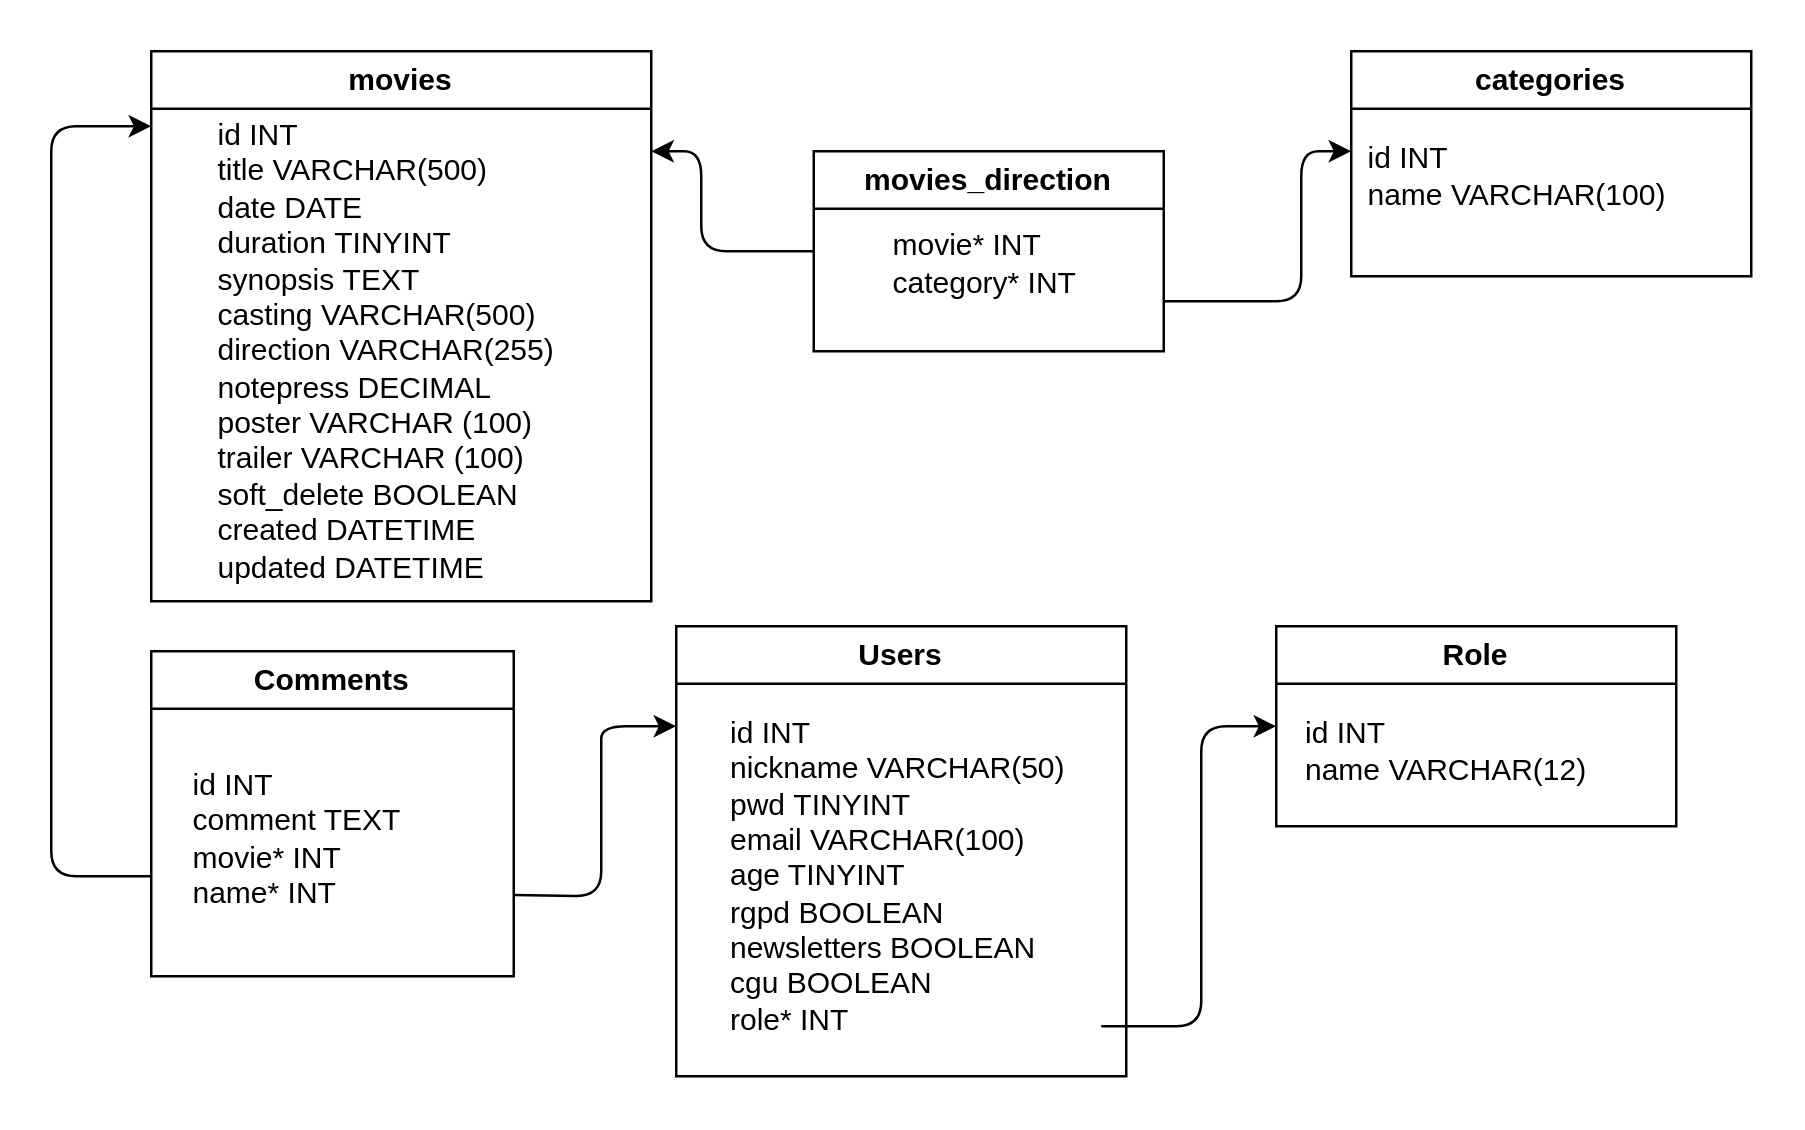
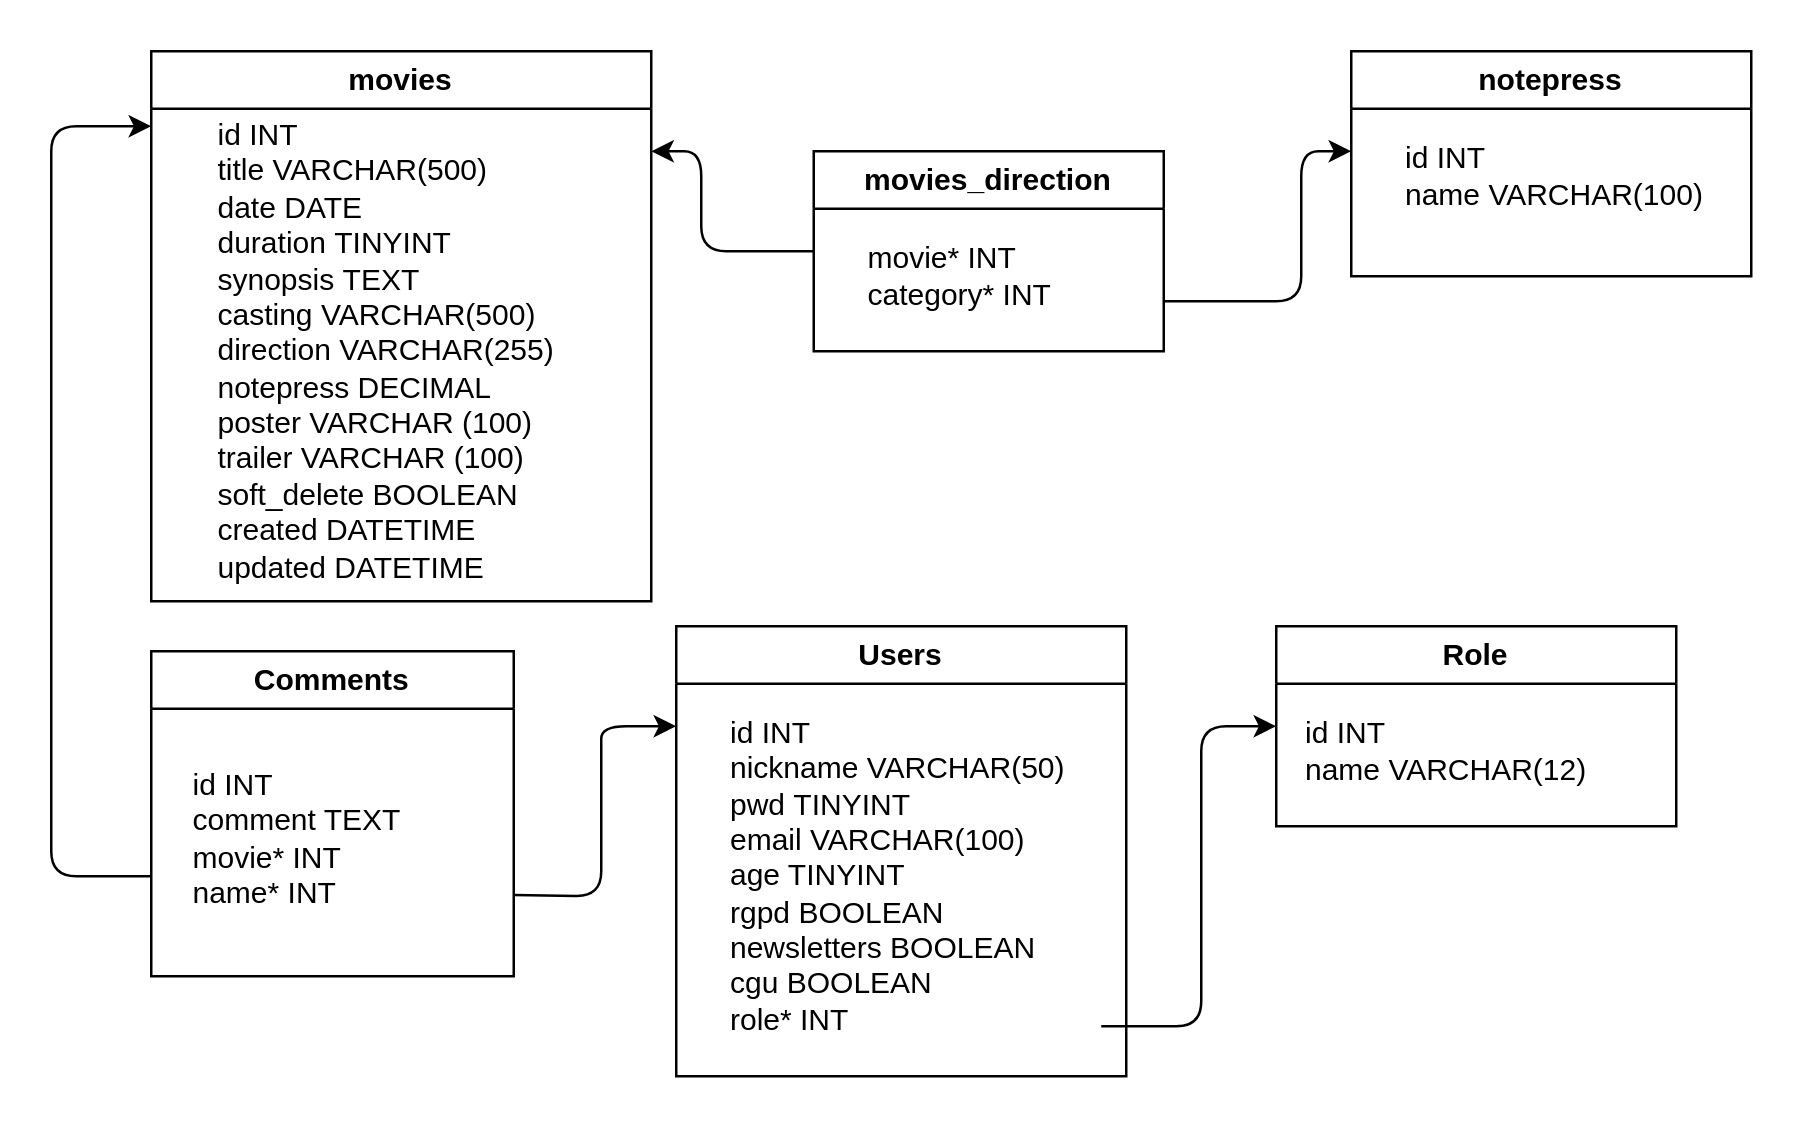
  <mxCell id="0" />
  <mxCell id="1" parent="0" />
  <mxCell id="2" value="movies" style="swimlane;whiteSpace=wrap;html=1;" parent="1" vertex="1"><mxGeometry x="60" y="20" width="200" height="220" as="geometry" /></mxCell>
  <mxCell id="3" value="id INT&lt;br&gt;title&amp;nbsp;VARCHAR(500)&amp;nbsp;&lt;br&gt;date&amp;nbsp;DATE&amp;nbsp;&lt;br&gt;duration&amp;nbsp;TINYINT&lt;br&gt;synopsis&amp;nbsp;TEXT&lt;br&gt;casting&amp;nbsp;VARCHAR(500)&lt;br&gt;direction&amp;nbsp;VARCHAR(255)&lt;br&gt;notepress&amp;nbsp;DECIMAL&lt;br&gt;poster&amp;nbsp;VARCHAR (100)&lt;br&gt;trailer&amp;nbsp;VARCHAR (100)&lt;br&gt;soft_delete BOOLEAN&lt;br&gt;created DATETIME&lt;br&gt;updated DATETIME" style="text;html=1;align=left;verticalAlign=middle;resizable=0;points=[];autosize=1;strokeColor=none;fillColor=none;" parent="2" vertex="1"><mxGeometry x="25" y="20" width="160" height="200" as="geometry" /></mxCell>
- <mxCell id="4" value="categories" style="swimlane;whiteSpace=wrap;html=1;startSize=23;" parent="1" vertex="1"><mxGeometry x="540" y="20" width="160" height="90" as="geometry" /></mxCell>
- <mxCell id="5" value="id INT&lt;br&gt;name&amp;nbsp;VARCHAR(100)" style="text;html=1;align=left;verticalAlign=middle;resizable=0;points=[];autosize=1;strokeColor=none;fillColor=none;" parent="4" vertex="1"><mxGeometry x="5" y="30" width="140" height="40" as="geometry" /></mxCell>
+ <mxCell id="4" value="notepress" style="swimlane;whiteSpace=wrap;html=1;startSize=23;" parent="1" vertex="1"><mxGeometry x="540" y="20" width="160" height="90" as="geometry" /></mxCell>
+ <mxCell id="5" value="id INT&lt;br&gt;name&amp;nbsp;VARCHAR(100)" style="text;html=1;align=left;verticalAlign=middle;resizable=0;points=[];autosize=1;strokeColor=none;fillColor=none;" parent="4" vertex="1"><mxGeometry x="20" y="30" width="140" height="40" as="geometry" /></mxCell>
  <mxCell id="6" value="Users" style="swimlane;whiteSpace=wrap;html=1;" parent="1" vertex="1"><mxGeometry x="270" y="250" width="180" height="180" as="geometry" /></mxCell>
  <mxCell id="7" value="id INT&lt;br&gt;nickname&amp;nbsp;VARCHAR(50)&lt;br&gt;pwd&amp;nbsp;TINYINT&lt;br&gt;email&amp;nbsp;VARCHAR(100)&lt;br&gt;age TINYINT&lt;br&gt;rgpd&amp;nbsp;BOOLEAN&lt;br&gt;newsletters&amp;nbsp;BOOLEAN&lt;br&gt;cgu&amp;nbsp;BOOLEAN&lt;br&gt;role* INT" style="text;html=1;align=left;verticalAlign=middle;resizable=0;points=[];autosize=1;strokeColor=none;fillColor=none;" parent="6" vertex="1"><mxGeometry x="20" y="30" width="160" height="140" as="geometry" /></mxCell>
  <mxCell id="8" value="Role" style="swimlane;whiteSpace=wrap;html=1;" parent="1" vertex="1"><mxGeometry x="510" y="250" width="160" height="80" as="geometry" /></mxCell>
  <mxCell id="9" value="id INT&lt;br&gt;name&amp;nbsp;VARCHAR(12)" style="text;html=1;align=left;verticalAlign=middle;resizable=0;points=[];autosize=1;strokeColor=none;fillColor=none;" parent="8" vertex="1"><mxGeometry x="10" y="30" width="140" height="40" as="geometry" /></mxCell>
  <mxCell id="10" style="edgeStyle=none;html=1;" parent="1" edge="1"><mxGeometry relative="1" as="geometry"><mxPoint x="60" y="50" as="targetPoint" /><mxPoint x="60" y="350" as="sourcePoint" /><Array as="points"><mxPoint x="20" y="350" /><mxPoint x="20" y="50" /></Array></mxGeometry></mxCell>
  <mxCell id="11" style="edgeStyle=none;html=1;exitX=1;exitY=0.75;exitDx=0;exitDy=0;" parent="1" source="12" edge="1"><mxGeometry relative="1" as="geometry"><mxPoint x="270" y="290" as="targetPoint" /><Array as="points"><mxPoint x="240" y="358" /><mxPoint x="240" y="310" /><mxPoint x="240" y="290" /></Array></mxGeometry></mxCell>
  <mxCell id="12" value="Comments" style="swimlane;whiteSpace=wrap;html=1;" parent="1" vertex="1"><mxGeometry x="60" y="260" width="145" height="130" as="geometry" /></mxCell>
  <mxCell id="13" value="id INT&lt;br&gt;comment TEXT&lt;br&gt;movie* INT&lt;br&gt;name* INT" style="text;html=1;align=left;verticalAlign=middle;resizable=0;points=[];autosize=1;strokeColor=none;fillColor=none;" parent="12" vertex="1"><mxGeometry x="15" y="40" width="110" height="70" as="geometry" /></mxCell>
  <mxCell id="14" value="" style="edgeStyle=none;html=1;exitX=1;exitY=0.75;exitDx=0;exitDy=0;" parent="1" source="16" edge="1"><mxGeometry relative="1" as="geometry"><mxPoint x="540" y="60" as="targetPoint" /><Array as="points"><mxPoint x="520" y="120" /><mxPoint x="520" y="60" /></Array></mxGeometry></mxCell>
  <mxCell id="15" style="edgeStyle=none;html=1;exitX=0;exitY=0.5;exitDx=0;exitDy=0;" parent="1" source="16" edge="1"><mxGeometry relative="1" as="geometry"><mxPoint x="260" y="60" as="targetPoint" /><Array as="points"><mxPoint x="280" y="100" /><mxPoint x="280" y="60" /></Array></mxGeometry></mxCell>
  <mxCell id="16" value="movies_direction" style="swimlane;whiteSpace=wrap;html=1;" parent="1" vertex="1"><mxGeometry x="325" y="60" width="140" height="80" as="geometry" /></mxCell>
- <mxCell id="17" value="movie* INT&lt;br&gt;category* INT" style="text;html=1;align=left;verticalAlign=middle;resizable=0;points=[];autosize=1;strokeColor=none;fillColor=none;" parent="16" vertex="1"><mxGeometry x="30" y="25" width="100" height="40" as="geometry" /></mxCell>
+ <mxCell id="17" value="movie* INT&lt;br&gt;category* INT" style="text;html=1;align=left;verticalAlign=middle;resizable=0;points=[];autosize=1;strokeColor=none;fillColor=none;" parent="16" vertex="1"><mxGeometry x="20" y="30" width="100" height="40" as="geometry" /></mxCell>
  <mxCell id="18" value="" style="endArrow=classic;html=1;entryX=0;entryY=0.5;entryDx=0;entryDy=0;" parent="1" target="8" edge="1"><mxGeometry width="50" height="50" relative="1" as="geometry"><mxPoint x="440" y="410" as="sourcePoint" /><mxPoint x="490" y="360" as="targetPoint" /><Array as="points"><mxPoint x="480" y="410" /><mxPoint x="480" y="290" /></Array></mxGeometry></mxCell>
